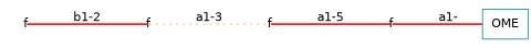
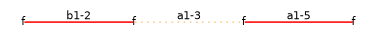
  graph {
    nodesep=0.05
    rankdir=LR
    ranksep=0.8
    splines=false
    node [fixedsize=true fontname=DejaVuSans labelfontsize=12 scale=true shape=none color=gray40]
    edge [fontname=DejaVuSans headclip=false labelangle=320.0 labeldistance=1.2 labelfontsize=12 tailclip=false color=red style=bold]
-   n1 [label=OME shape=box color=teal]
    n2 [height=0.7 label=f]
    n3 [height=0.7 label=f color=darkorange]
    n4 [height=0.7 label=f color=darkorange]
    n5 [height=0.7 label=f]
-   n2 -- n1 [headclip=true label="a1-"]
    n3 -- n2 [label="a1-5"]
    n4 -- n3 [label="a1-3" color=darkorange style=dotted]
    n5 -- n4 [label="b1-2"]
  }
